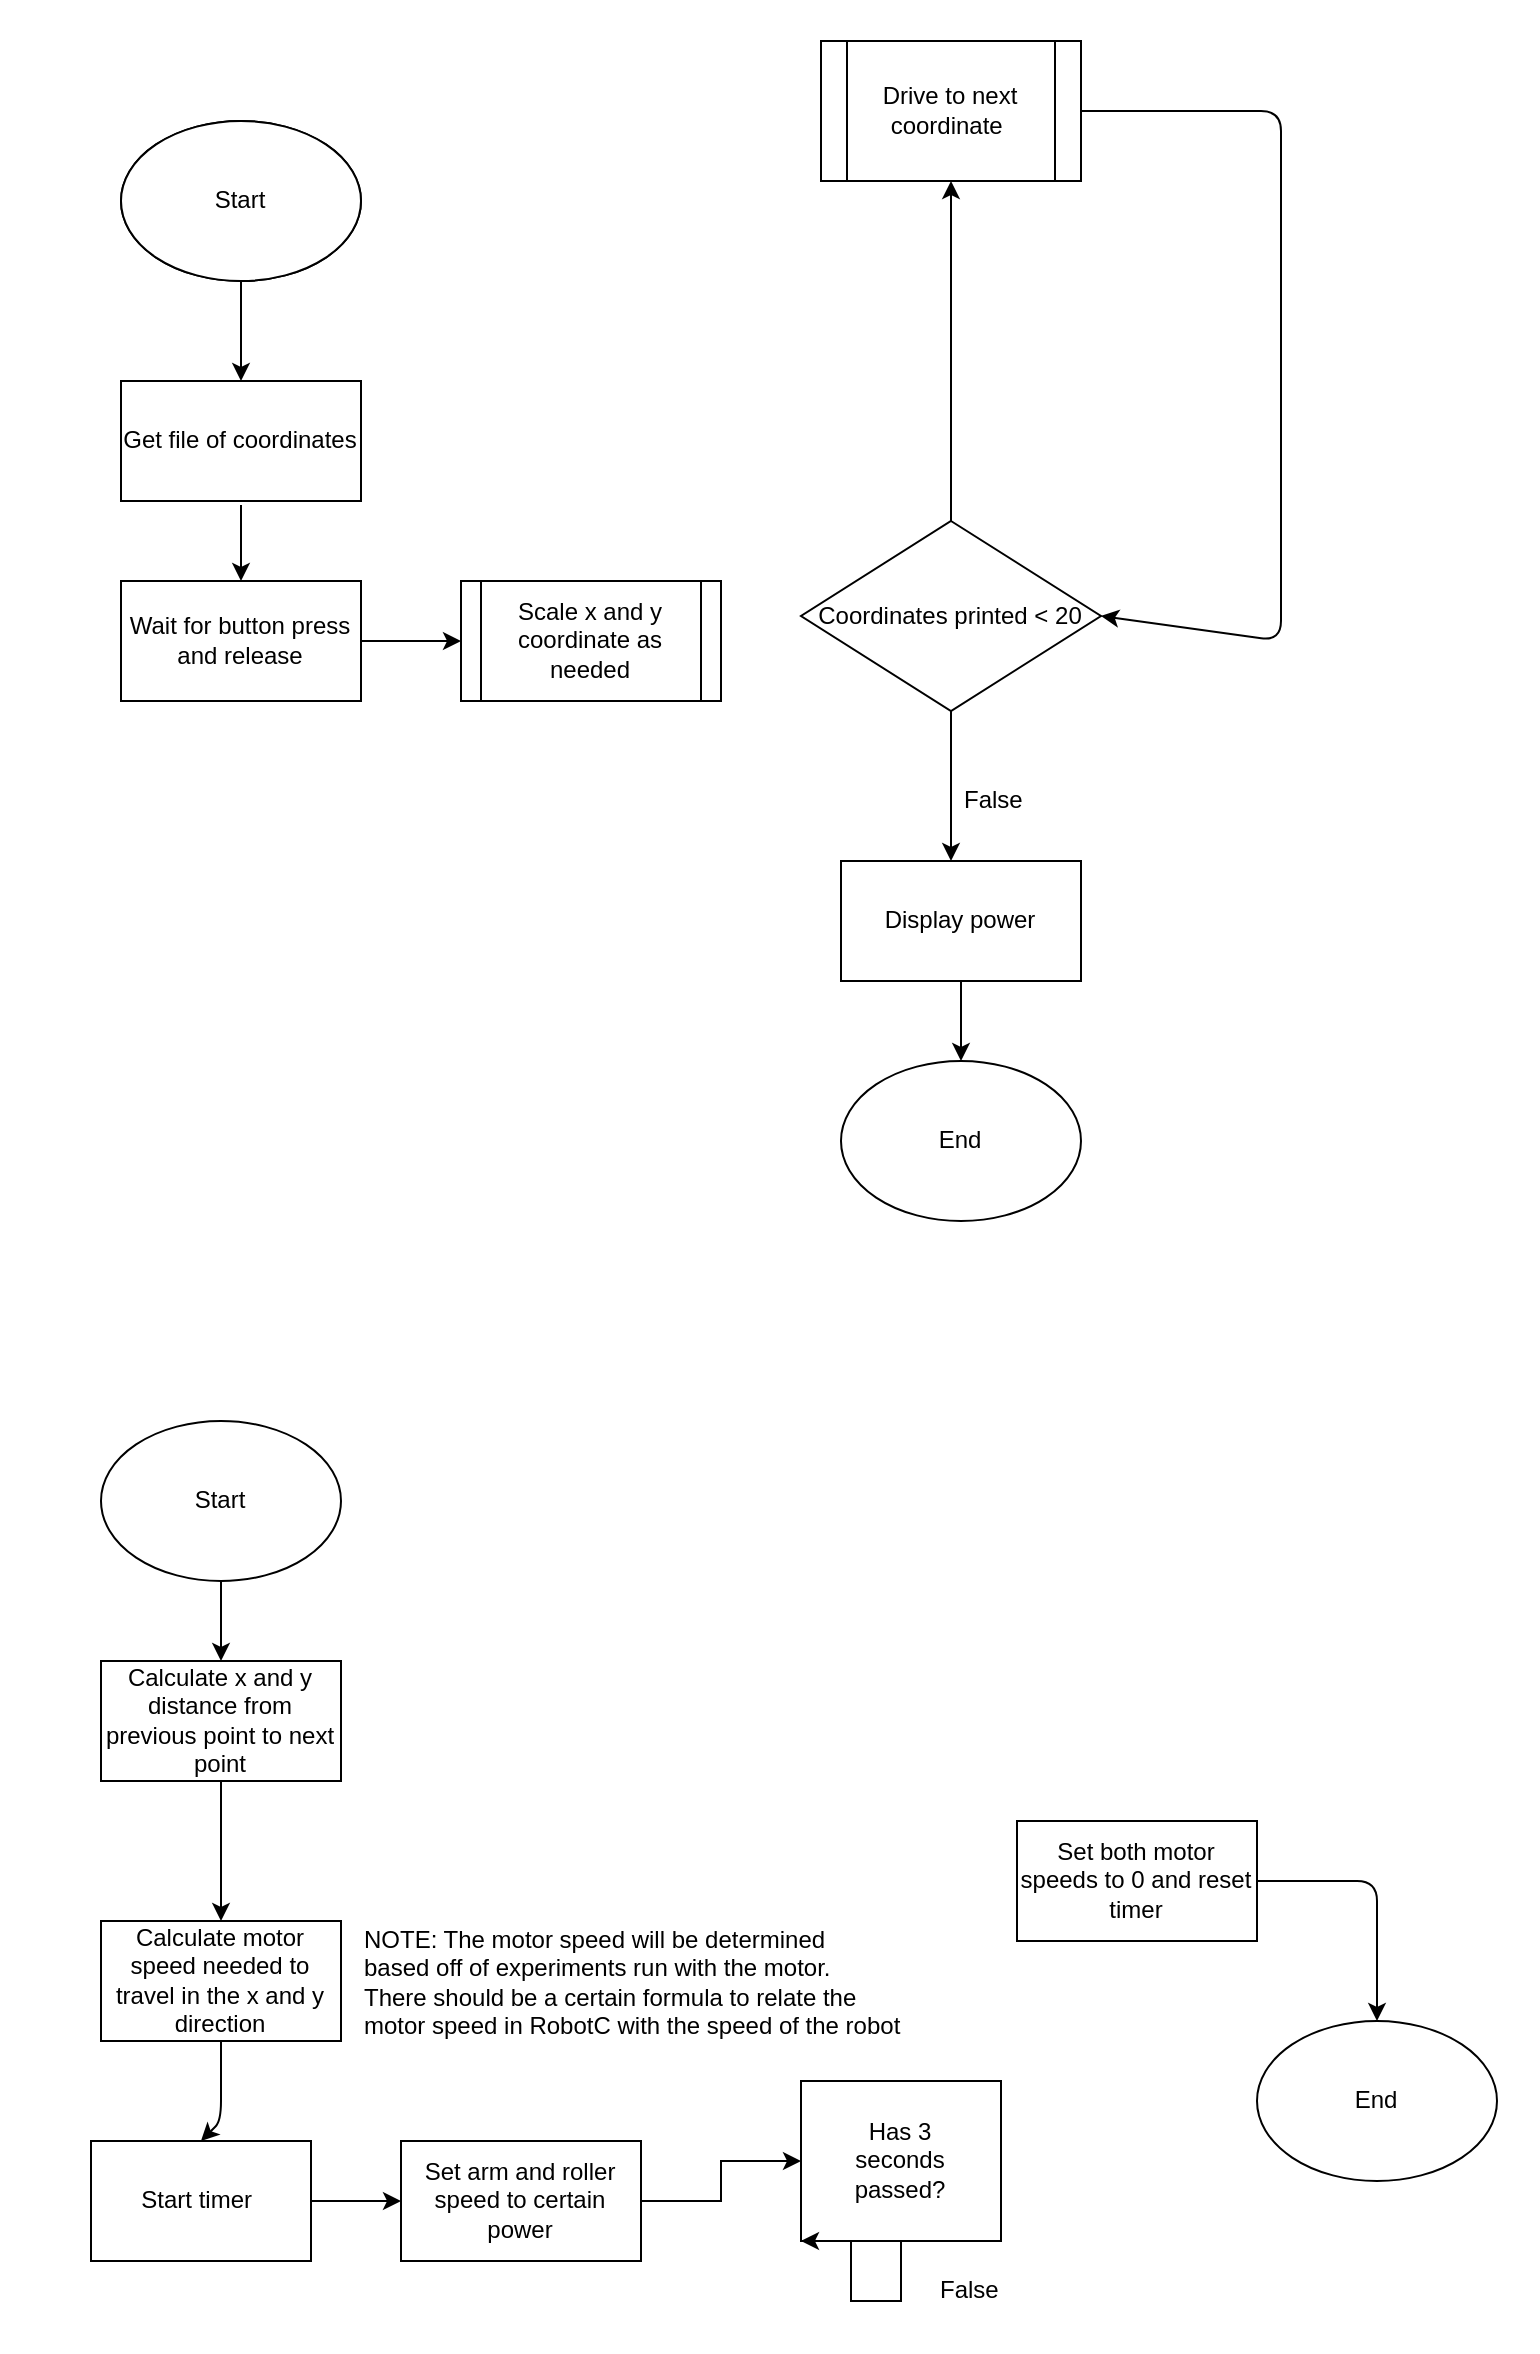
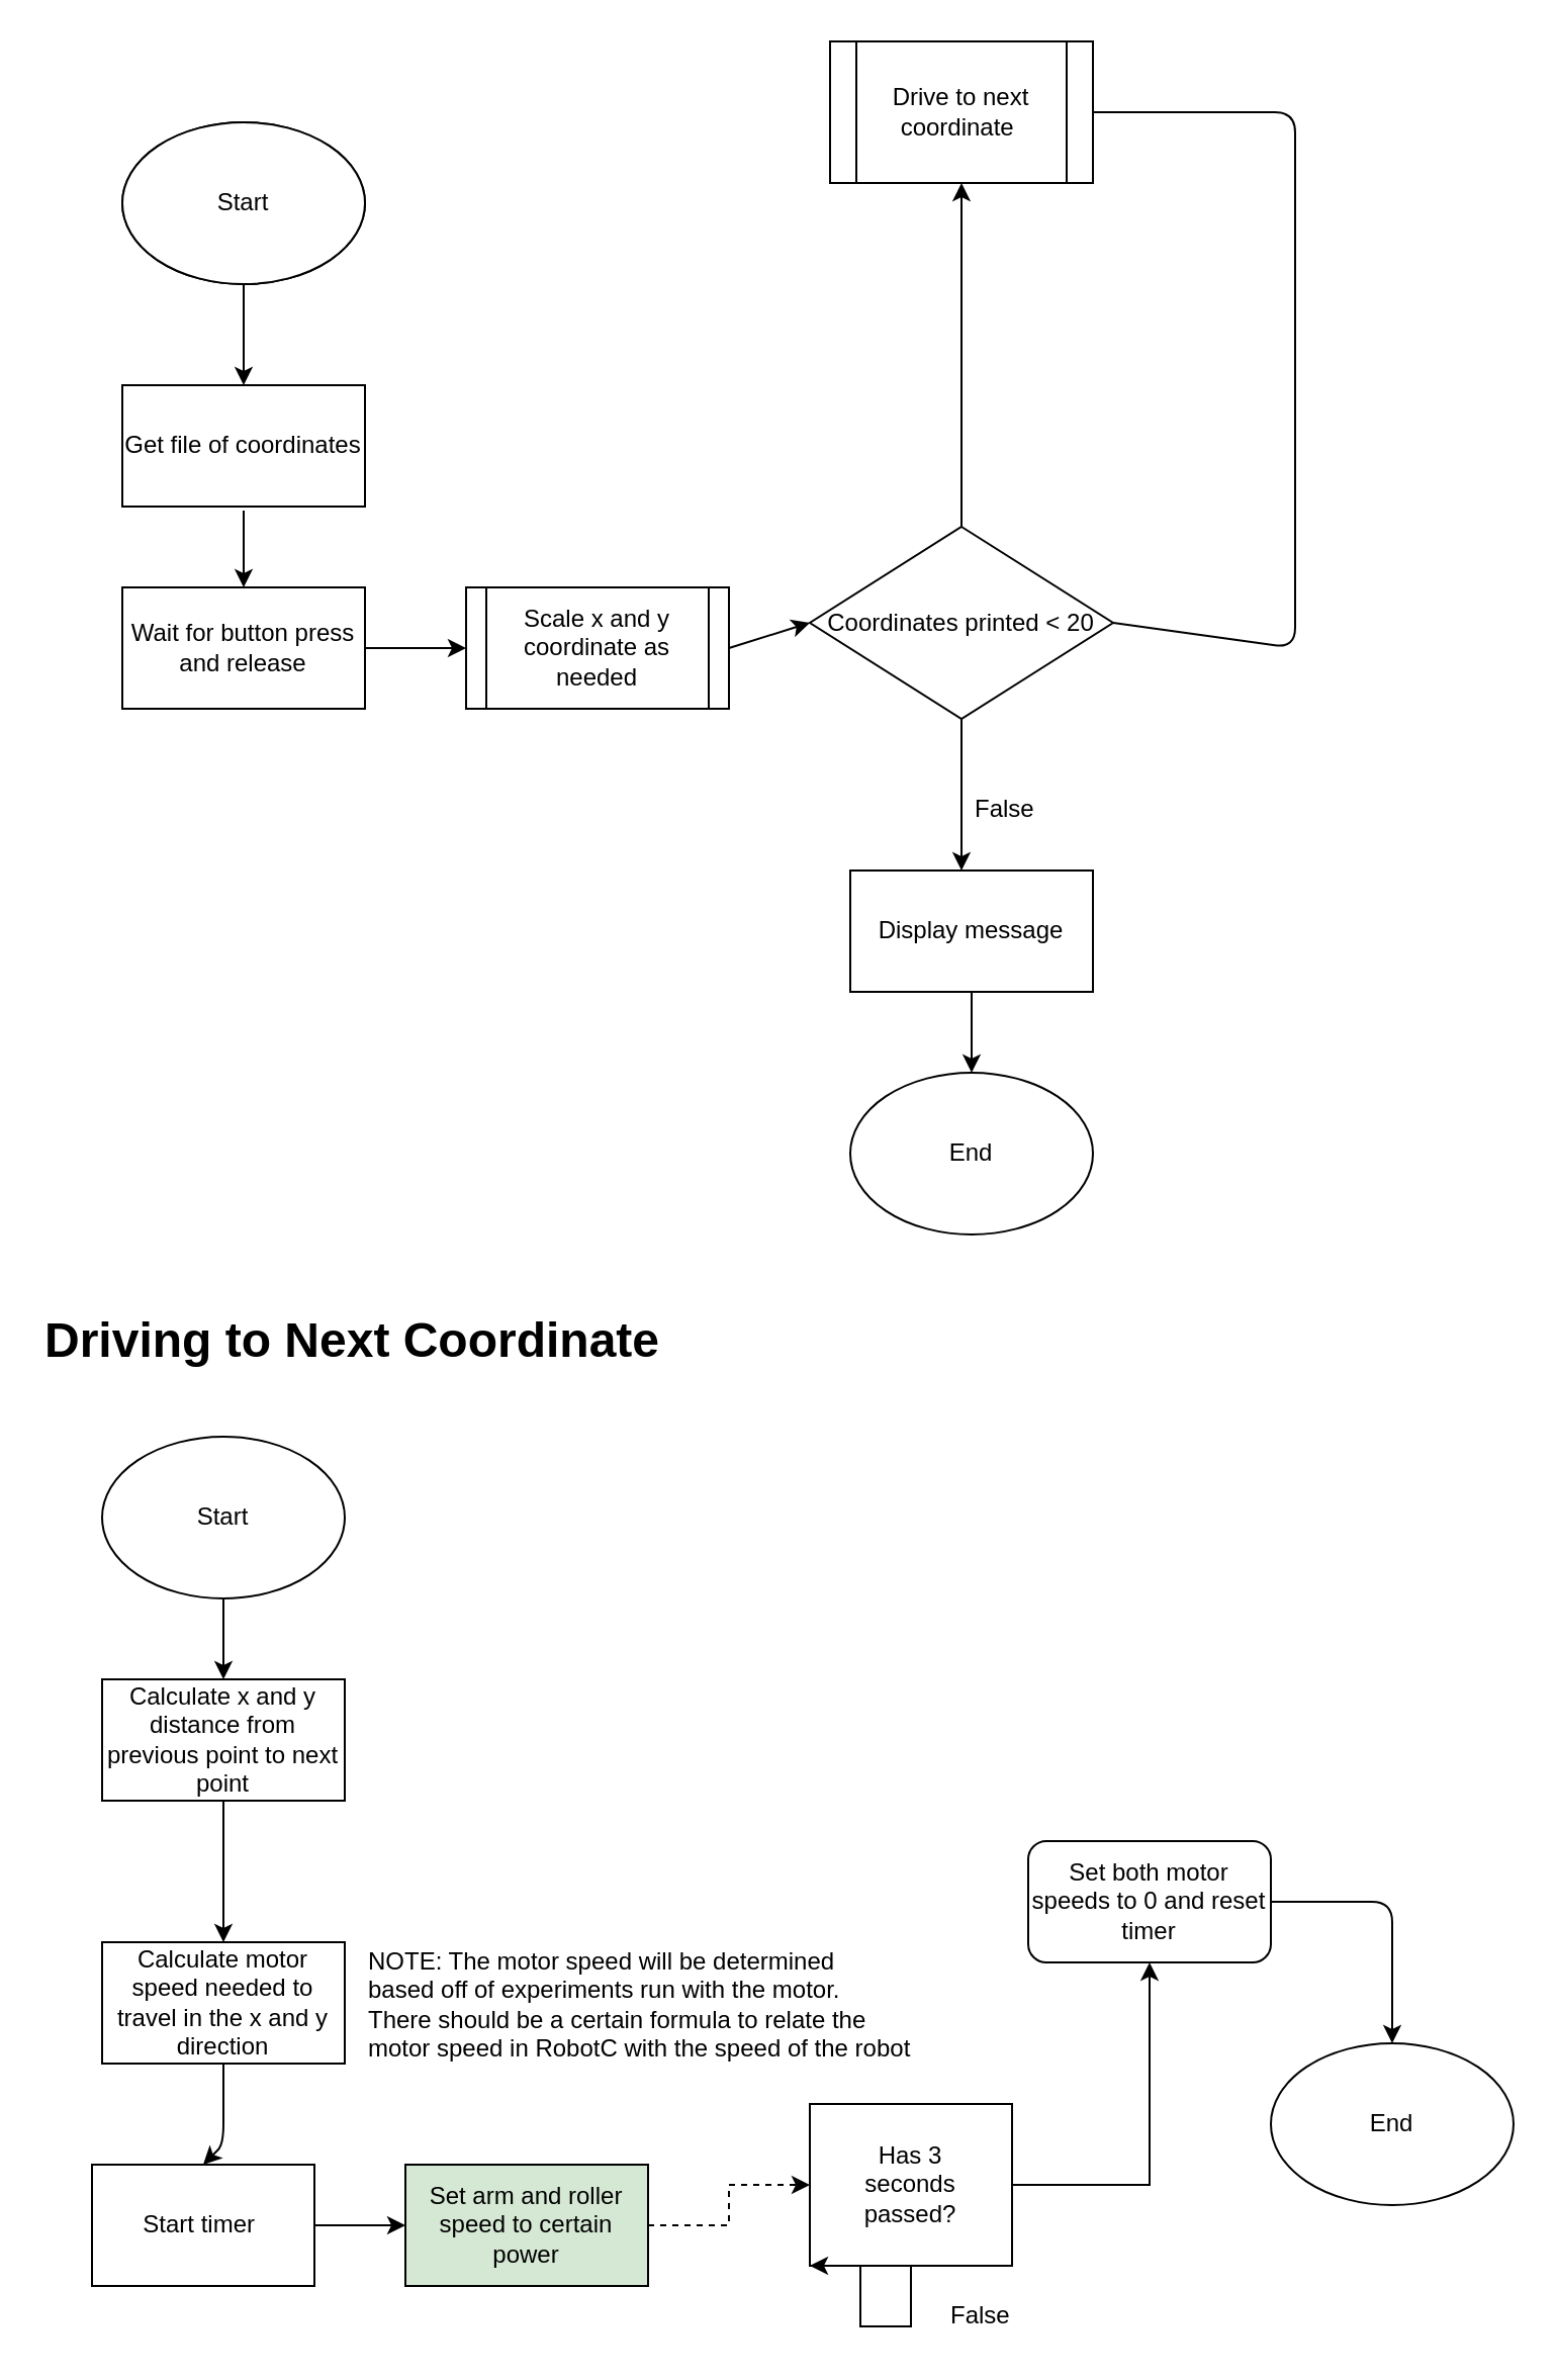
  <mxCell id="0" />
  <mxCell id="1" parent="0" />
  <mxCell id="2" value="Start" style="ellipse;whiteSpace=wrap;html=1;" parent="1" vertex="1"><mxGeometry x="60" y="60" width="120" height="80" as="geometry" /></mxCell>
  <mxCell id="3" value="Start" style="ellipse;whiteSpace=wrap;html=1;" parent="1" vertex="1"><mxGeometry x="60" y="60" width="120" height="80" as="geometry" /></mxCell>
  <mxCell id="4" value="" style="endArrow=classic;html=1;exitX=0.5;exitY=1;exitDx=0;exitDy=0;" parent="1" source="3" edge="1"><mxGeometry width="50" height="50" relative="1" as="geometry"><mxPoint x="120" y="250" as="sourcePoint" /><mxPoint x="120" y="190" as="targetPoint" /></mxGeometry></mxCell>
  <mxCell id="5" value="Get file of coordinates" style="rounded=0;whiteSpace=wrap;html=1;" parent="1" vertex="1"><mxGeometry x="60" y="190" width="120" height="60" as="geometry" /></mxCell>
  <mxCell id="6" value="Wait for button press and release" style="rounded=0;whiteSpace=wrap;html=1;" parent="1" vertex="1"><mxGeometry x="60" y="290" width="120" height="60" as="geometry" /></mxCell>
  <mxCell id="7" value="" style="endArrow=classic;html=1;" parent="1" edge="1"><mxGeometry width="50" height="50" relative="1" as="geometry"><mxPoint x="120" y="252" as="sourcePoint" /><mxPoint x="120" y="290" as="targetPoint" /></mxGeometry></mxCell>
  <mxCell id="8" value="" style="endArrow=classic;html=1;exitX=1;exitY=0.5;exitDx=0;exitDy=0;" parent="1" source="6" edge="1"><mxGeometry width="50" height="50" relative="1" as="geometry"><mxPoint x="190" y="350" as="sourcePoint" /><mxPoint x="230" y="320" as="targetPoint" /></mxGeometry></mxCell>
  <mxCell id="9" value="Scale x and y coordinate as&lt;br&gt;&amp;nbsp;needed&amp;nbsp;" style="rounded=0;whiteSpace=wrap;html=1;" parent="1" vertex="1"><mxGeometry x="230" y="290" width="130" height="60" as="geometry" /></mxCell>
  <mxCell id="10" value="" style="endArrow=none;html=1;" parent="1" edge="1"><mxGeometry width="50" height="50" relative="1" as="geometry"><mxPoint x="240" y="350" as="sourcePoint" /><mxPoint x="240" y="290" as="targetPoint" /></mxGeometry></mxCell>
  <mxCell id="11" value="" style="endArrow=none;html=1;" parent="1" edge="1"><mxGeometry width="50" height="50" relative="1" as="geometry"><mxPoint x="350" y="350" as="sourcePoint" /><mxPoint x="350" y="290" as="targetPoint" /></mxGeometry></mxCell>
  <mxCell id="12" value="Coordinates printed &amp;lt; 20" style="rhombus;whiteSpace=wrap;html=1;" parent="1" vertex="1"><mxGeometry x="400" y="260" width="150" height="95" as="geometry" /></mxCell>
+ <mxCell id="13" value="" style="endArrow=classic;html=1;exitX=1;exitY=0.5;exitDx=0;exitDy=0;entryX=0;entryY=0.5;entryDx=0;entryDy=0;" parent="1" source="9" target="12" edge="1"><mxGeometry width="50" height="50" relative="1" as="geometry"><mxPoint x="350" y="340" as="sourcePoint" /><mxPoint x="400" y="290" as="targetPoint" /></mxGeometry></mxCell>
  <mxCell id="14" value="" style="endArrow=classic;html=1;exitX=0.5;exitY=1;exitDx=0;exitDy=0;" parent="1" source="12" edge="1"><mxGeometry width="50" height="50" relative="1" as="geometry"><mxPoint x="460" y="430" as="sourcePoint" /><mxPoint x="475" y="430" as="targetPoint" /></mxGeometry></mxCell>
  <mxCell id="15" value="" style="endArrow=classic;html=1;exitX=0.5;exitY=0;exitDx=0;exitDy=0;" parent="1" source="12" edge="1"><mxGeometry width="50" height="50" relative="1" as="geometry"><mxPoint x="450" y="260" as="sourcePoint" /><mxPoint x="475" y="90" as="targetPoint" /></mxGeometry></mxCell>
- <mxCell id="16" value="Display power" style="rounded=0;whiteSpace=wrap;html=1;" parent="1" vertex="1"><mxGeometry x="420" y="430" width="120" height="60" as="geometry" /></mxCell>
+ <mxCell id="16" value="Display message" style="rounded=0;whiteSpace=wrap;html=1;" parent="1" vertex="1"><mxGeometry x="420" y="430" width="120" height="60" as="geometry" /></mxCell>
  <mxCell id="17" value="" style="endArrow=classic;html=1;exitX=0.5;exitY=1;exitDx=0;exitDy=0;" parent="1" source="16" edge="1"><mxGeometry width="50" height="50" relative="1" as="geometry"><mxPoint x="460" y="550" as="sourcePoint" /><mxPoint x="480" y="530" as="targetPoint" /></mxGeometry></mxCell>
  <mxCell id="18" value="End" style="ellipse;whiteSpace=wrap;html=1;" parent="1" vertex="1"><mxGeometry x="420" y="530" width="120" height="80" as="geometry" /></mxCell>
  <mxCell id="19" value="False" style="text;html=1;resizable=0;points=[];autosize=1;align=left;verticalAlign=top;spacingTop=-4;" parent="1" vertex="1"><mxGeometry x="480" y="390" width="40" height="20" as="geometry" /></mxCell>
  <mxCell id="20" value="Drive to next coordinate&amp;nbsp;" style="shape=process;whiteSpace=wrap;html=1;backgroundOutline=1;" parent="1" vertex="1"><mxGeometry x="410" y="20" width="130" height="70" as="geometry" /></mxCell>
- <mxCell id="21" value="" style="endArrow=classic;html=1;entryX=1;entryY=0.5;entryDx=0;entryDy=0;exitX=1;exitY=0.5;exitDx=0;exitDy=0;" parent="1" source="20" target="12" edge="1"><mxGeometry width="50" height="50" relative="1" as="geometry"><mxPoint x="650" y="50" as="sourcePoint" /><mxPoint x="610" y="310" as="targetPoint" /><Array as="points"><mxPoint x="640" y="55" /><mxPoint x="640" y="320" /></Array></mxGeometry></mxCell>
+ <mxCell id="21" value="" style="endArrow=none;html=1;entryX=1;entryY=0.5;entryDx=0;entryDy=0;exitX=1;exitY=0.5;exitDx=0;exitDy=0;" parent="1" source="20" target="12" edge="1"><mxGeometry width="50" height="50" relative="1" as="geometry"><mxPoint x="650" y="50" as="sourcePoint" /><mxPoint x="610" y="310" as="targetPoint" /><Array as="points"><mxPoint x="640" y="55" /><mxPoint x="640" y="320" /></Array></mxGeometry></mxCell>
+ <mxCell id="22" value="&lt;h1&gt;Driving to Next Coordinate&amp;nbsp;&lt;/h1&gt;" style="text;html=1;resizable=0;points=[];autosize=1;align=left;verticalAlign=top;spacingTop=-4;" vertex="1" parent="1"><mxGeometry x="20" y="630" width="330" height="50" as="geometry" /></mxCell>
  <mxCell id="23" value="Start" style="ellipse;whiteSpace=wrap;html=1;" vertex="1" parent="1"><mxGeometry x="50" y="710" width="120" height="80" as="geometry" /></mxCell>
  <mxCell id="24" value="Calculate x and y distance from previous point to next point" style="rounded=0;whiteSpace=wrap;html=1;" vertex="1" parent="1"><mxGeometry x="50" y="830" width="120" height="60" as="geometry" /></mxCell>
  <mxCell id="25" value="" style="endArrow=classic;html=1;exitX=0.5;exitY=1;exitDx=0;exitDy=0;entryX=0.5;entryY=0;entryDx=0;entryDy=0;" edge="1" parent="1" source="23" target="24"><mxGeometry width="50" height="50" relative="1" as="geometry"><mxPoint x="90" y="830" as="sourcePoint" /><mxPoint x="140" y="780" as="targetPoint" /></mxGeometry></mxCell>
  <mxCell id="26" value="Calculate motor speed needed to travel in the x and y direction" style="rounded=0;whiteSpace=wrap;html=1;" vertex="1" parent="1"><mxGeometry x="50" y="960" width="120" height="60" as="geometry" /></mxCell>
  <mxCell id="27" value="" style="endArrow=classic;html=1;exitX=0.5;exitY=1;exitDx=0;exitDy=0;entryX=0.5;entryY=0;entryDx=0;entryDy=0;" edge="1" parent="1" source="24" target="26"><mxGeometry width="50" height="50" relative="1" as="geometry"><mxPoint x="90" y="950" as="sourcePoint" /><mxPoint x="140" y="900" as="targetPoint" /></mxGeometry></mxCell>
  <mxCell id="28" value="NOTE: The motor speed will be determined&amp;nbsp;&lt;br&gt;based off of experiments run with the motor.&amp;nbsp;&lt;br&gt;There should be a certain formula to relate the&amp;nbsp;&lt;br&gt;motor speed in RobotC with the speed of the robot" style="text;html=1;resizable=0;points=[];autosize=1;align=left;verticalAlign=top;spacingTop=-4;" vertex="1" parent="1"><mxGeometry x="180" y="960" width="280" height="60" as="geometry" /></mxCell>
  <mxCell id="29" style="edgeStyle=orthogonalEdgeStyle;rounded=0;orthogonalLoop=1;jettySize=auto;html=1;entryX=0;entryY=0.5;entryDx=0;entryDy=0;" edge="1" parent="1" source="30" target="33"><mxGeometry relative="1" as="geometry" /></mxCell>
  <mxCell id="30" value="Start timer&amp;nbsp;" style="rounded=0;whiteSpace=wrap;html=1;" vertex="1" parent="1"><mxGeometry x="45" y="1070" width="110" height="60" as="geometry" /></mxCell>
  <mxCell id="31" value="" style="endArrow=classic;html=1;exitX=0.5;exitY=1;exitDx=0;exitDy=0;entryX=0.5;entryY=0;entryDx=0;entryDy=0;" edge="1" parent="1" source="26" target="30"><mxGeometry width="50" height="50" relative="1" as="geometry"><mxPoint x="80" y="1070" as="sourcePoint" /><mxPoint x="130" y="1020" as="targetPoint" /><Array as="points"><mxPoint x="110" y="1060" /></Array></mxGeometry></mxCell>
- <mxCell id="32" style="edgeStyle=orthogonalEdgeStyle;rounded=0;orthogonalLoop=1;jettySize=auto;html=1;entryX=0;entryY=0.5;entryDx=0;entryDy=0;" edge="1" parent="1" source="33" target="35"><mxGeometry relative="1" as="geometry" /></mxCell>
- <mxCell id="33" value="Set arm and roller speed to certain power" style="rounded=0;whiteSpace=wrap;html=1;" vertex="1" parent="1"><mxGeometry x="200" y="1070" width="120" height="60" as="geometry" /></mxCell>
+ <mxCell id="32" style="edgeStyle=orthogonalEdgeStyle;rounded=0;orthogonalLoop=1;jettySize=auto;html=1;entryX=0;entryY=0.5;entryDx=0;entryDy=0;dashed=1;" edge="1" parent="1" source="33" target="35"><mxGeometry relative="1" as="geometry" /></mxCell>
+ <mxCell id="33" value="Set arm and roller speed to certain power" style="rounded=0;whiteSpace=wrap;html=1;fillColor=#d5e8d4;" vertex="1" parent="1"><mxGeometry x="200" y="1070" width="120" height="60" as="geometry" /></mxCell>
+ <mxCell id="34" value="" style="edgeStyle=orthogonalEdgeStyle;rounded=0;orthogonalLoop=1;jettySize=auto;html=1;" edge="1" parent="1" source="35" target="38"><mxGeometry relative="1" as="geometry" /></mxCell>
  <mxCell id="35" value="Has 3 &lt;br&gt;seconds &lt;br&gt;passed?" style="whiteSpace=wrap;html=1;rounded=0;" vertex="1" parent="1"><mxGeometry x="400" y="1040" width="100" height="80" as="geometry" /></mxCell>
  <mxCell id="36" style="edgeStyle=orthogonalEdgeStyle;rounded=0;orthogonalLoop=1;jettySize=auto;html=1;exitX=0.5;exitY=1;exitDx=0;exitDy=0;entryX=0;entryY=1;entryDx=0;entryDy=0;" edge="1" parent="1" source="35" target="35"><mxGeometry relative="1" as="geometry"><Array as="points"><mxPoint x="450" y="1150" /><mxPoint x="425" y="1150" /></Array></mxGeometry></mxCell>
  <mxCell id="37" value="False" style="text;html=1;resizable=0;points=[];autosize=1;align=left;verticalAlign=top;spacingTop=-4;" vertex="1" parent="1"><mxGeometry x="468" y="1135" width="40" height="20" as="geometry" /></mxCell>
- <mxCell id="38" value="Set both motor speeds to 0 and reset timer" style="rounded=0;whiteSpace=wrap;html=1;" vertex="1" parent="1"><mxGeometry x="508" y="910" width="120" height="60" as="geometry" /></mxCell>
+ <mxCell id="38" value="Set both motor speeds to 0 and reset timer" style="whiteSpace=wrap;html=1;rounded=1;" vertex="1" parent="1"><mxGeometry x="508" y="910" width="120" height="60" as="geometry" /></mxCell>
  <mxCell id="39" value="End" style="ellipse;whiteSpace=wrap;html=1;" vertex="1" parent="1"><mxGeometry x="628" y="1010" width="120" height="80" as="geometry" /></mxCell>
  <mxCell id="40" value="" style="endArrow=classic;html=1;exitX=1;exitY=0.5;exitDx=0;exitDy=0;entryX=0.5;entryY=0;entryDx=0;entryDy=0;" edge="1" parent="1" source="38" target="39"><mxGeometry width="50" height="50" relative="1" as="geometry"><mxPoint x="670" y="970" as="sourcePoint" /><mxPoint x="700" y="940" as="targetPoint" /><Array as="points"><mxPoint x="688" y="940" /></Array></mxGeometry></mxCell>
